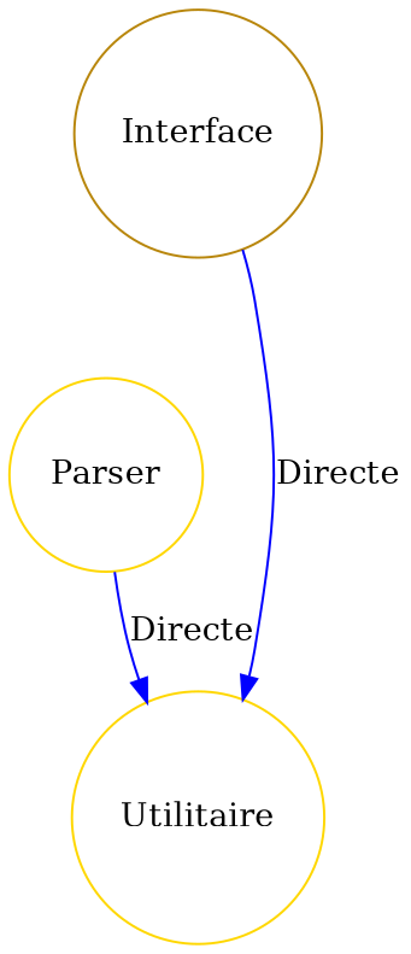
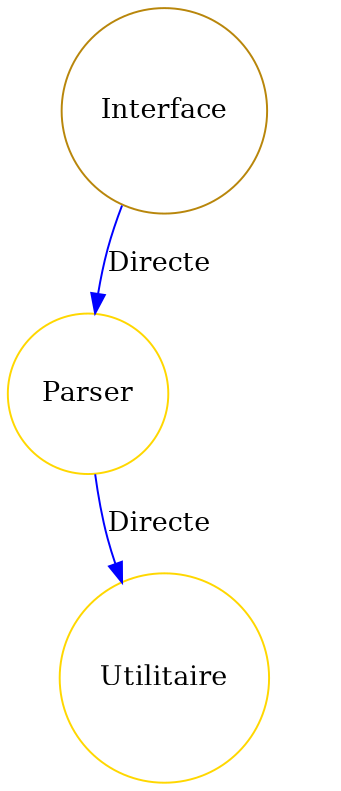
  digraph {
    rankdir=TB
    node [color=gold shape=circle]
    edge [color=blue]
    Interface [color=darkgoldenrod]
    Parser
    Utilitaire
-   Interface -> Utilitaire [label=Directe]
+   Interface -> Parser [label=Directe]
    Parser -> Utilitaire [label=Directe]
  }
